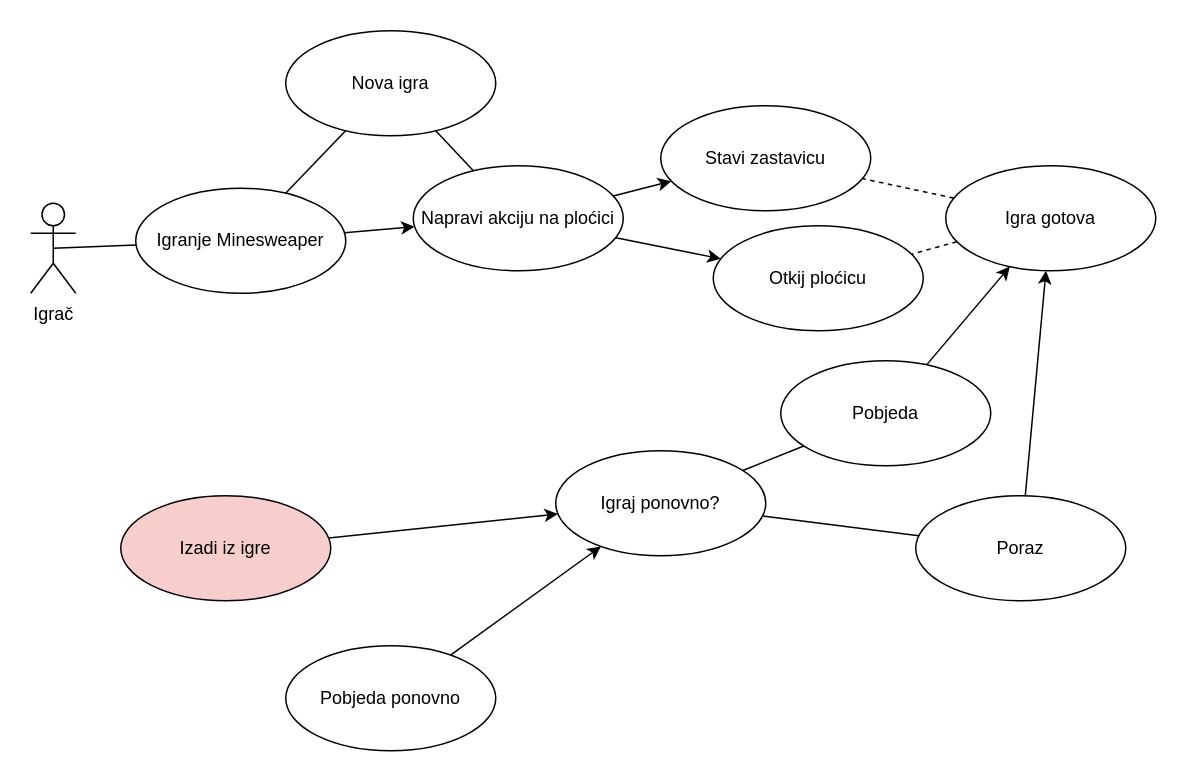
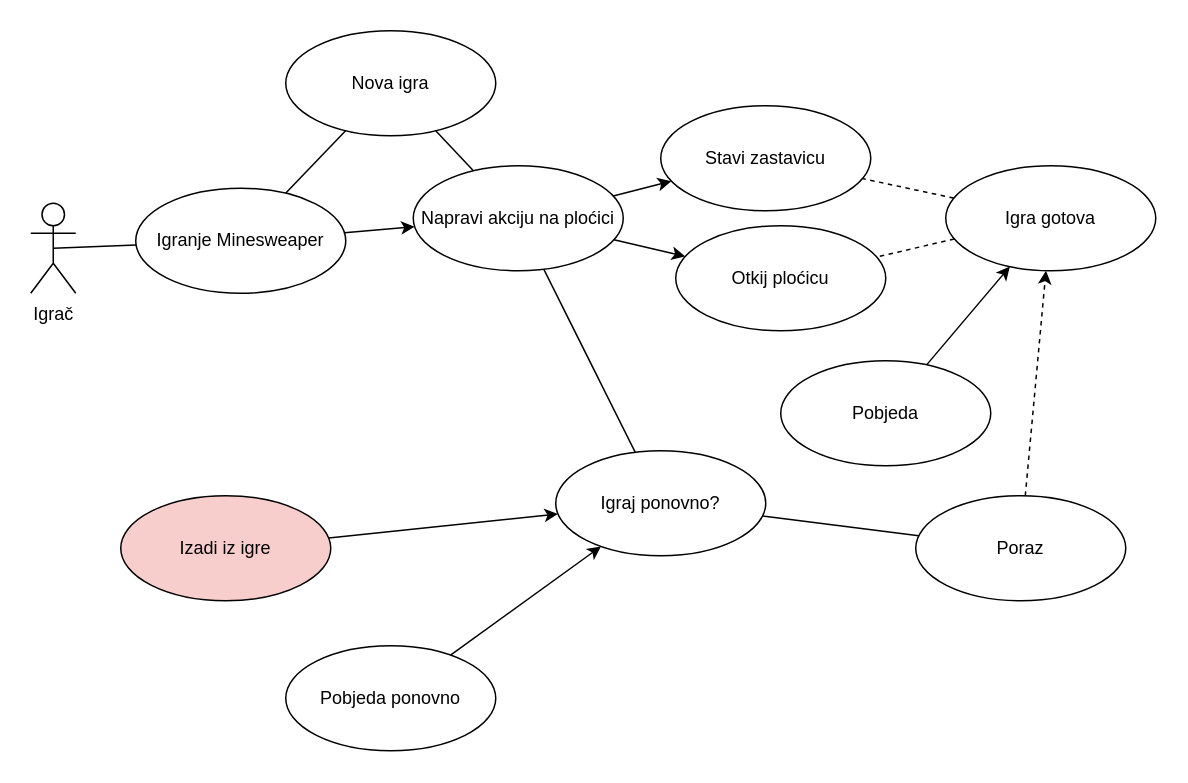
  <mxCell id="0" />
  <mxCell id="1" parent="0" />
  <mxCell id="2" value="Igrač&lt;br&gt;" style="shape=umlActor;verticalLabelPosition=bottom;verticalAlign=top;html=1;" vertex="1" parent="1"><mxGeometry x="20" y="135" width="30" height="60" as="geometry" /></mxCell>
  <mxCell id="3" value="Igranje Minesweaper" style="ellipse;whiteSpace=wrap;html=1;" vertex="1" parent="1"><mxGeometry x="90" y="125" width="140" height="70" as="geometry" /></mxCell>
  <mxCell id="4" value="" style="endArrow=none;html=1;exitX=0.5;exitY=0.5;exitDx=0;exitDy=0;exitPerimeter=0;" edge="1" parent="1" source="2" target="3"><mxGeometry width="50" height="50" relative="1" as="geometry"><mxPoint x="260" y="350" as="sourcePoint" /><mxPoint x="310" y="300" as="targetPoint" /></mxGeometry></mxCell>
  <mxCell id="5" value="Napravi akciju na ploćici" style="ellipse;whiteSpace=wrap;html=1;" vertex="1" parent="1"><mxGeometry x="275" y="110" width="140" height="70" as="geometry" /></mxCell>
  <mxCell id="6" value="Stavi zastavicu" style="ellipse;whiteSpace=wrap;html=1;" vertex="1" parent="1"><mxGeometry x="440" y="70" width="140" height="70" as="geometry" /></mxCell>
- <mxCell id="7" value="Otkij ploćicu" style="ellipse;whiteSpace=wrap;html=1;" vertex="1" parent="1"><mxGeometry x="475" y="150" width="140" height="70" as="geometry" /></mxCell>
+ <mxCell id="7" value="Otkij ploćicu" style="ellipse;whiteSpace=wrap;html=1;" vertex="1" parent="1"><mxGeometry x="450" y="150" width="140" height="70" as="geometry" /></mxCell>
  <mxCell id="8" value="" style="endArrow=classic;html=1;" edge="1" parent="1" source="5" target="7"><mxGeometry width="50" height="50" relative="1" as="geometry"><mxPoint x="260" y="310" as="sourcePoint" /><mxPoint x="310" y="260" as="targetPoint" /></mxGeometry></mxCell>
  <mxCell id="9" value="" style="endArrow=classic;html=1;" edge="1" parent="1" source="5" target="6"><mxGeometry width="50" height="50" relative="1" as="geometry"><mxPoint x="260" y="310" as="sourcePoint" /><mxPoint x="310" y="260" as="targetPoint" /></mxGeometry></mxCell>
  <mxCell id="10" value="" style="endArrow=classic;html=1;" edge="1" parent="1" source="3" target="5"><mxGeometry width="50" height="50" relative="1" as="geometry"><mxPoint x="260" y="310" as="sourcePoint" /><mxPoint x="250" y="140" as="targetPoint" /></mxGeometry></mxCell>
  <mxCell id="11" value="Igraj ponovno?" style="ellipse;whiteSpace=wrap;html=1;" vertex="1" parent="1"><mxGeometry x="370" y="300" width="140" height="70" as="geometry" /></mxCell>
  <mxCell id="12" value="Izadi iz igre" style="ellipse;whiteSpace=wrap;html=1;fillColor=#f8cecc;" vertex="1" parent="1"><mxGeometry x="80" y="330" width="140" height="70" as="geometry" /></mxCell>
  <mxCell id="13" value="" style="endArrow=classic;html=1;" edge="1" parent="1" source="12" target="11"><mxGeometry width="50" height="50" relative="1" as="geometry"><mxPoint x="260" y="310" as="sourcePoint" /><mxPoint x="310" y="260" as="targetPoint" /></mxGeometry></mxCell>
  <mxCell id="14" value="Pobjeda ponovno" style="ellipse;whiteSpace=wrap;html=1;" vertex="1" parent="1"><mxGeometry x="190" y="430" width="140" height="70" as="geometry" /></mxCell>
  <mxCell id="15" value="" style="endArrow=classic;html=1;" edge="1" parent="1" source="14" target="11"><mxGeometry width="50" height="50" relative="1" as="geometry"><mxPoint x="260" y="310" as="sourcePoint" /><mxPoint x="310" y="260" as="targetPoint" /></mxGeometry></mxCell>
  <mxCell id="16" value="Igra gotova" style="ellipse;whiteSpace=wrap;html=1;" vertex="1" parent="1"><mxGeometry x="630" y="110" width="140" height="70" as="geometry" /></mxCell>
  <mxCell id="17" value="Pobjeda" style="ellipse;whiteSpace=wrap;html=1;" vertex="1" parent="1"><mxGeometry x="520" y="240" width="140" height="70" as="geometry" /></mxCell>
  <mxCell id="18" value="Poraz" style="ellipse;whiteSpace=wrap;html=1;" vertex="1" parent="1"><mxGeometry x="610" y="330" width="140" height="70" as="geometry" /></mxCell>
  <mxCell id="19" value="" style="endArrow=classic;html=1;" edge="1" parent="1" source="17" target="16"><mxGeometry width="50" height="50" relative="1" as="geometry"><mxPoint x="260" y="310" as="sourcePoint" /><mxPoint x="310" y="260" as="targetPoint" /></mxGeometry></mxCell>
- <mxCell id="20" value="" style="endArrow=classic;html=1;" edge="1" parent="1" source="18" target="16"><mxGeometry width="50" height="50" relative="1" as="geometry"><mxPoint x="260" y="310" as="sourcePoint" /><mxPoint x="310" y="260" as="targetPoint" /></mxGeometry></mxCell>
- <mxCell id="21" value="" style="endArrow=none;html=1;" edge="1" parent="1" source="11" target="17"><mxGeometry width="50" height="50" relative="1" as="geometry"><mxPoint x="220" y="330" as="sourcePoint" /><mxPoint x="290" y="304" as="targetPoint" /></mxGeometry></mxCell>
+ <mxCell id="20" value="" style="endArrow=classic;html=1;dashed=1;" edge="1" parent="1" source="18" target="16"><mxGeometry width="50" height="50" relative="1" as="geometry"><mxPoint x="260" y="310" as="sourcePoint" /><mxPoint x="310" y="260" as="targetPoint" /></mxGeometry></mxCell>
+ <mxCell id="21" value="" style="endArrow=none;html=1;" edge="1" parent="1" source="11" target="5"><mxGeometry width="50" height="50" relative="1" as="geometry"><mxPoint x="220" y="330" as="sourcePoint" /><mxPoint x="290" y="304" as="targetPoint" /></mxGeometry></mxCell>
  <mxCell id="22" value="" style="endArrow=none;html=1;" edge="1" parent="1" source="18" target="11"><mxGeometry width="50" height="50" relative="1" as="geometry"><mxPoint x="260" y="310" as="sourcePoint" /><mxPoint x="310" y="260" as="targetPoint" /></mxGeometry></mxCell>
  <mxCell id="23" value="Nova igra" style="ellipse;whiteSpace=wrap;html=1;" vertex="1" parent="1"><mxGeometry x="190" width="140" height="70" as="geometry" y="20" /></mxCell>
  <mxCell id="24" value="" style="endArrow=none;html=1;" edge="1" parent="1" source="3" target="23"><mxGeometry width="50" height="50" relative="1" as="geometry"><mxPoint x="260" y="310" as="sourcePoint" /><mxPoint x="310" y="260" as="targetPoint" /></mxGeometry></mxCell>
  <mxCell id="25" value="" style="endArrow=none;html=1;" edge="1" parent="1" source="23" target="5"><mxGeometry width="50" height="50" relative="1" as="geometry"><mxPoint x="260" y="310" as="sourcePoint" /><mxPoint x="310" y="260" as="targetPoint" /></mxGeometry></mxCell>
  <mxCell id="26" value="" style="endArrow=none;dashed=1;html=1;" edge="1" parent="1" source="16" target="6"><mxGeometry width="50" height="50" relative="1" as="geometry"><mxPoint x="260" y="310" as="sourcePoint" /><mxPoint x="310" y="260" as="targetPoint" /></mxGeometry></mxCell>
  <mxCell id="27" value="" style="endArrow=none;dashed=1;html=1;" edge="1" parent="1" source="16" target="7"><mxGeometry width="50" height="50" relative="1" as="geometry"><mxPoint x="260" y="310" as="sourcePoint" /><mxPoint x="310" y="260" as="targetPoint" /></mxGeometry></mxCell>
